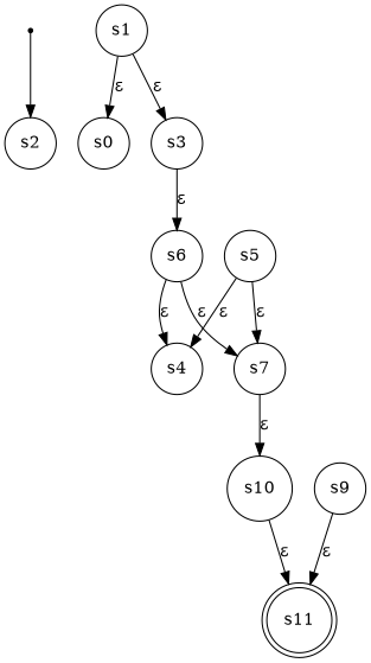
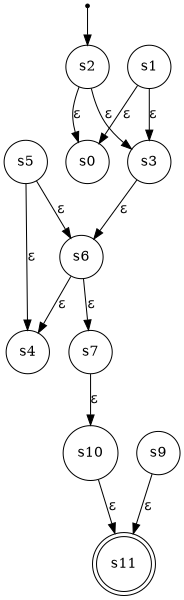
  digraph {
    rankdir=TB
    node [shape=circle]
    __start__ [shape=point]
    s2
    s0
    s3
    s1
    s6
    s11 [shape=doublecircle]
    s10
    s4
    s7
    s5
    s9
    __start__ -> s2
+   s2 -> s0 [label="ε"]
+   s2 -> s3 [label="ε"]
    s3 -> s6 [label="ε"]
    s1 -> s0 [label="ε"]
    s1 -> s3 [label="ε"]
    s6 -> s4 [label="ε"]
    s6 -> s7 [label="ε"]
    s10 -> s11 [label="ε"]
    s7 -> s10 [label="ε"]
    s5 -> s4 [label="ε"]
-   s5 -> s7 [label="ε"]
+   s5 -> s6 [label="ε"]
    s9 -> s11 [label="ε"]
  }
